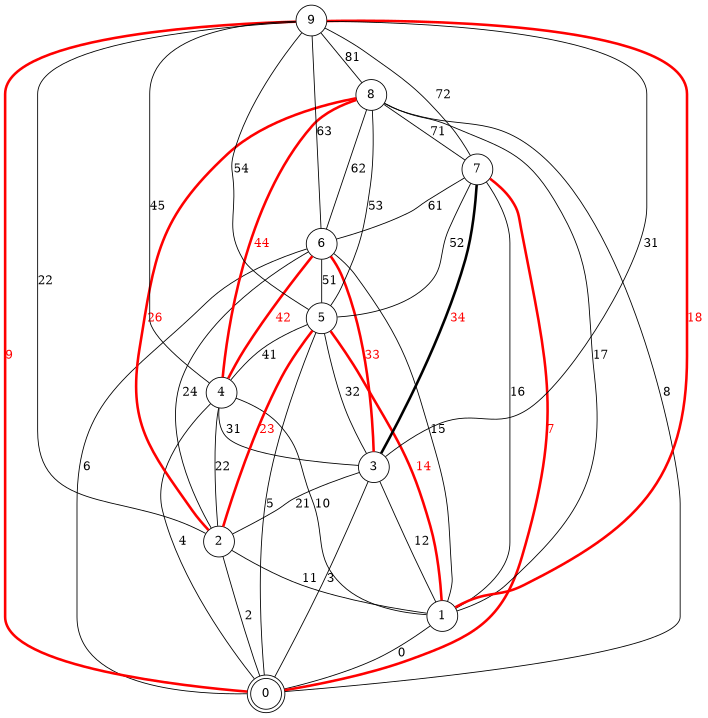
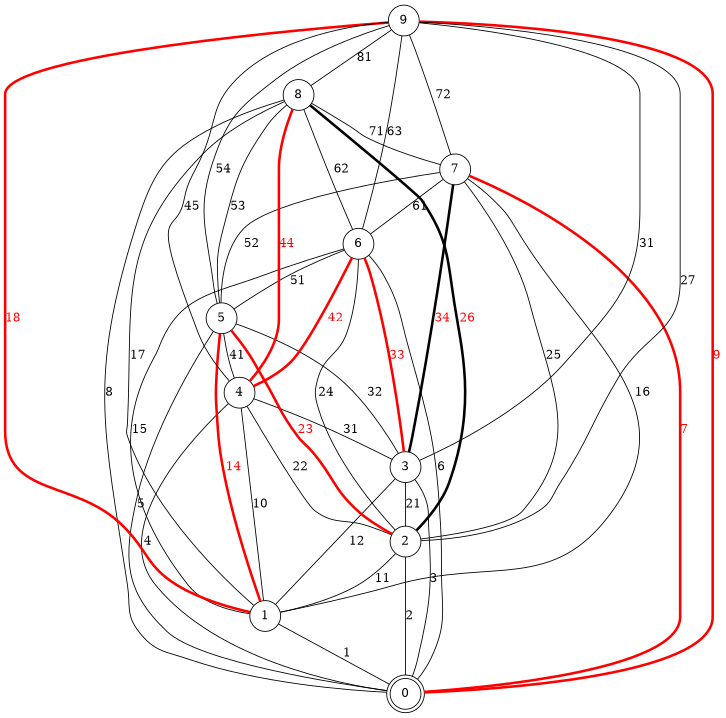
  graph {
    mindist=2.5
    splines=true
    node [shape=circle]
    0 [peripheries=2]
    1
    2
    3
    4
    5
    6
    7
    8
    9
-   1 -- 0 [label=0]
+   1 -- 0 [label=1]
    2 -- 0 [label=2]
    2 -- 1 [label=11]
    3 -- 0 [label=3]
    3 -- 1 [label=12]
    3 -- 2 [label=21]
    4 -- 0 [label=4]
    4 -- 1 [label=10]
    4 -- 2 [label=22]
    4 -- 3 [label=31]
    5 -- 0 [label=5]
    5 -- 1 [color=red fontcolor=red label=14 penwidth=3.0]
    5 -- 2 [color=red fontcolor=red label=23 penwidth=3.0]
    5 -- 3 [label=32]
    5 -- 4 [label=41]
    6 -- 0 [label=6]
    6 -- 1 [label=15]
    6 -- 2 [label=24]
    6 -- 3 [color=red fontcolor=red label=33 penwidth=3.0]
    6 -- 4 [color=red fontcolor=red label=42 penwidth=3.0]
    6 -- 5 [label=51]
    7 -- 0 [color=red fontcolor=red label=7 penwidth=3.0]
    7 -- 1 [label=16]
+   7 -- 2 [label=25]
    7 -- 3 [color=black fontcolor=red label=34 penwidth=3.0]
    7 -- 5 [label=52]
    7 -- 6 [label=61]
    8 -- 0 [label=8]
    8 -- 1 [label=17]
-   8 -- 2 [color=red fontcolor=red label=26 penwidth=3.0]
+   8 -- 2 [color=black fontcolor=red label=26 penwidth=3.0]
    8 -- 4 [color=red fontcolor=red label=44 penwidth=3.0]
    8 -- 5 [label=53]
    8 -- 6 [label=62]
    8 -- 7 [label=71]
    9 -- 0 [color=red fontcolor=red label=9 penwidth=3.0]
    9 -- 1 [color=red fontcolor=red label=18 penwidth=3.0]
-   9 -- 2 [label=22]
+   9 -- 2 [label=27]
    9 -- 3 [label=31]
    9 -- 4 [label=45]
    9 -- 5 [label=54]
    9 -- 6 [label=63]
    9 -- 7 [label=72]
    9 -- 8 [label=81]
  }
